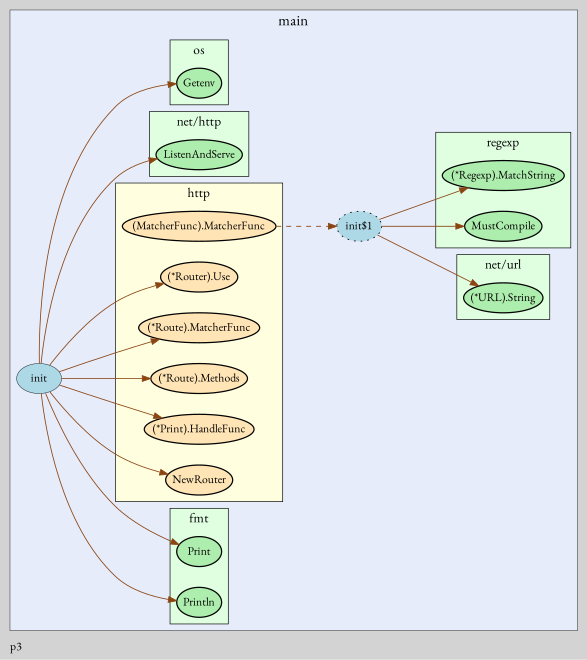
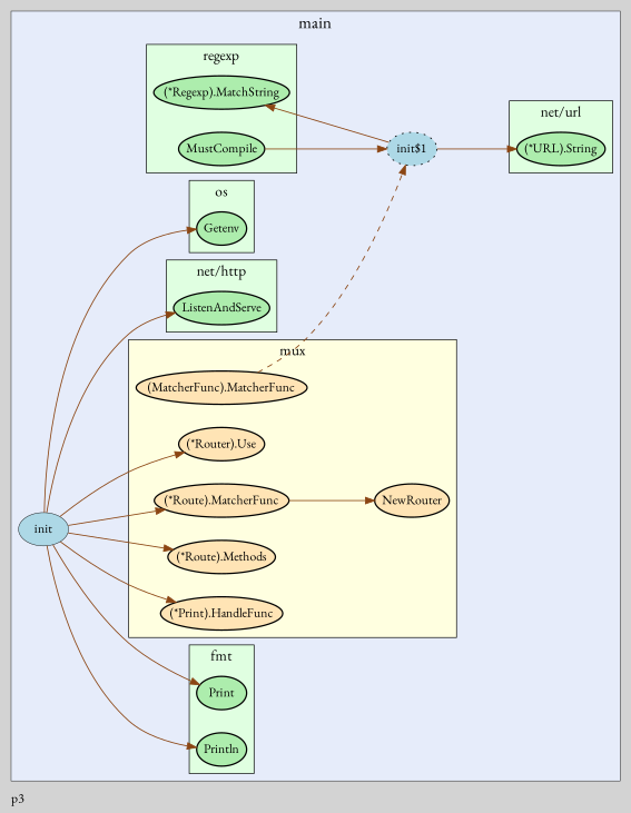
  digraph {
    bgcolor=lightgray
    fontname="EB Garamond"
    fontsize=14
    label=p3
    labeljust=l
    nodesep=0.35
    penwidth=0.5
    rankdir=LR
    style=solid
    node [fillcolor="#adedad" fontname="EB Garamond" margin="0.05,0.0" penwidth=1.5 shape=ellipse style=filled]
    edge [color=saddlebrown fontname="EB Garamond" minlen=2]
    n1 [label=Println]
    n2 [label=Print]
    n3 [fillcolor=moccasin label="(MatcherFunc).MatcherFunc"]
    n4 [fillcolor=moccasin label=NewRouter]
    n5 [fillcolor=moccasin label="(*Print).HandleFunc"]
    n6 [fillcolor=moccasin label="(*Route).Methods"]
    n7 [fillcolor=moccasin label="(*Route).MatcherFunc"]
    n8 [fillcolor=moccasin label="(*Router).Use"]
    n9 [label=ListenAndServe]
    n10 [label="(*URL).String"]
    n11 [label=Getenv]
    n12 [label=MustCompile]
    n13 [label="(*Regexp).MatchString"]
    n14 [fillcolor=lightblue label="init$1" penwidth=1.0 style="dotted,filled"]
    n15 [fillcolor=lightblue label=init penwidth=0.5]
    subgraph cluster_1 {
      bgcolor="#e6ecfa"
      fontsize=18
      label=main
      labeljust=c
      labelloc=t
      n14
      n15
      subgraph cluster_2 {
        bgcolor="#e6ecfa"
        fillcolor="#E0FFE1"
        fontsize=16
        label=fmt
        labeljust=c
        labelloc=t
        penwidth=0.8
        rank=sink
        style=filled
        n1
        n2
      }
      subgraph cluster_3 {
        bgcolor="#e6ecfa"
        fillcolor=lightyellow
        fontsize=16
-       label=http
+       label=mux
        labeljust=c
        labelloc=t
        penwidth=0.8
        rank=sink
        style=filled
        n3
        n4
        n5
        n6
        n7
        n8
      }
      subgraph cluster_4 {
        bgcolor="#e6ecfa"
        fillcolor="#E0FFE1"
        fontsize=16
        label="net/http"
        labeljust=c
        labelloc=t
        penwidth=0.8
        rank=sink
        style=filled
        n9
      }
      subgraph cluster_5 {
        bgcolor="#e6ecfa"
        fillcolor="#E0FFE1"
        fontsize=16
        label="net/url"
        labeljust=c
        labelloc=t
        penwidth=0.8
        rank=sink
        style=filled
        n10
      }
      subgraph cluster_6 {
        bgcolor="#e6ecfa"
        fillcolor="#E0FFE1"
        fontsize=16
        label=os
        labeljust=c
        labelloc=t
        penwidth=0.8
        rank=sink
        style=filled
        n11
      }
      subgraph cluster_7 {
        bgcolor="#e6ecfa"
        fillcolor="#E0FFE1"
        fontsize=16
        label=regexp
        labeljust=c
        labelloc=t
        penwidth=0.8
        rank=sink
        style=filled
        n12
        n13
      }
    }
    n3 -> n14 [style=dashed]
    n14 -> n10
-   n14 -> n12
+   n12 -> n14
    n14 -> n13
    n15 -> n1
    n15 -> n2
-   n15 -> n4
+   n7 -> n4
    n15 -> n5
    n15 -> n6
    n15 -> n7
    n15 -> n8
    n15 -> n9
    n15 -> n11
  }
